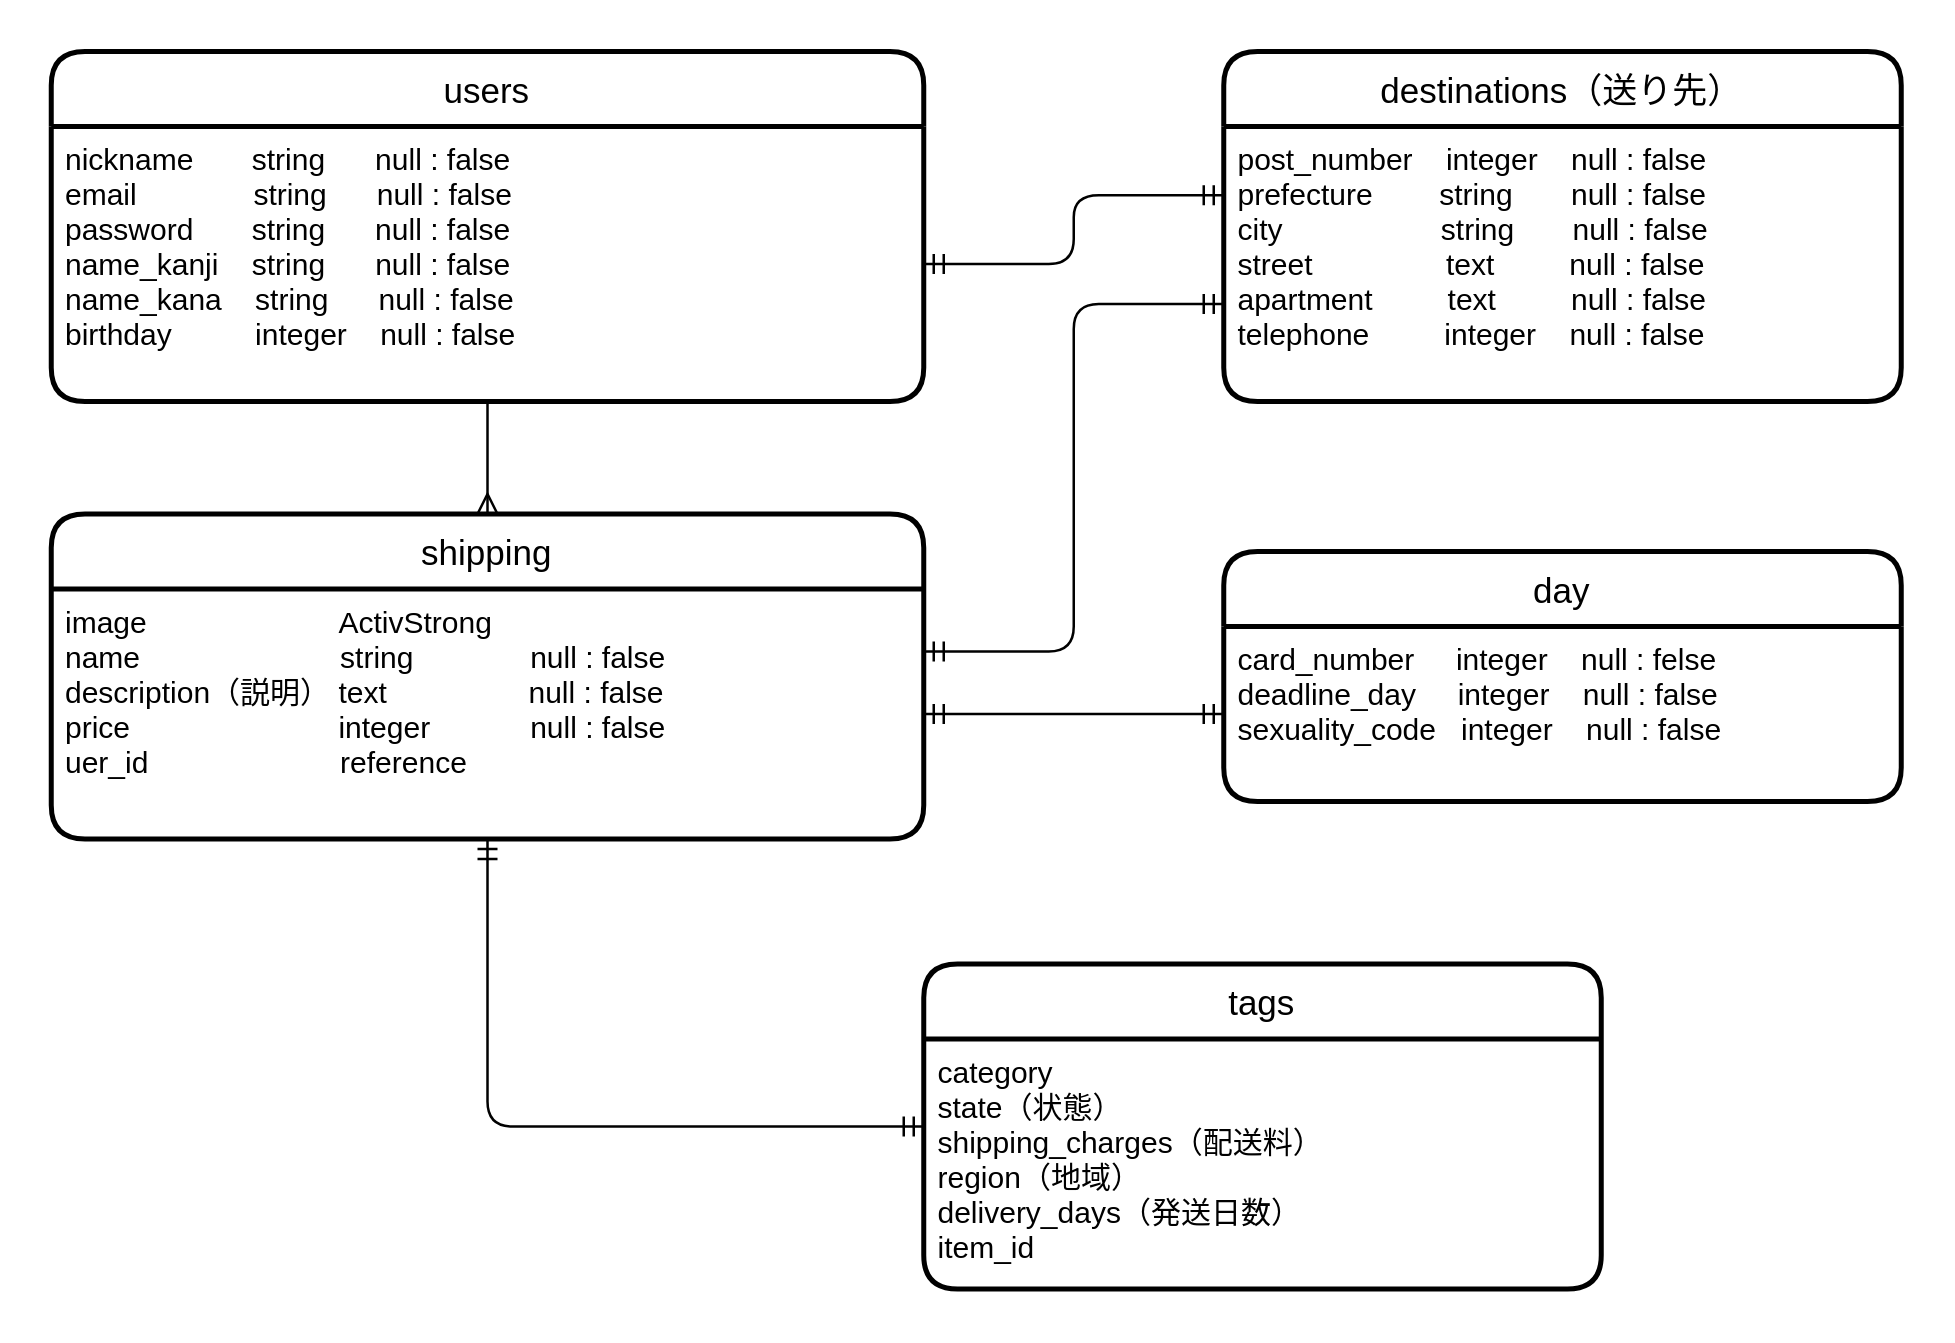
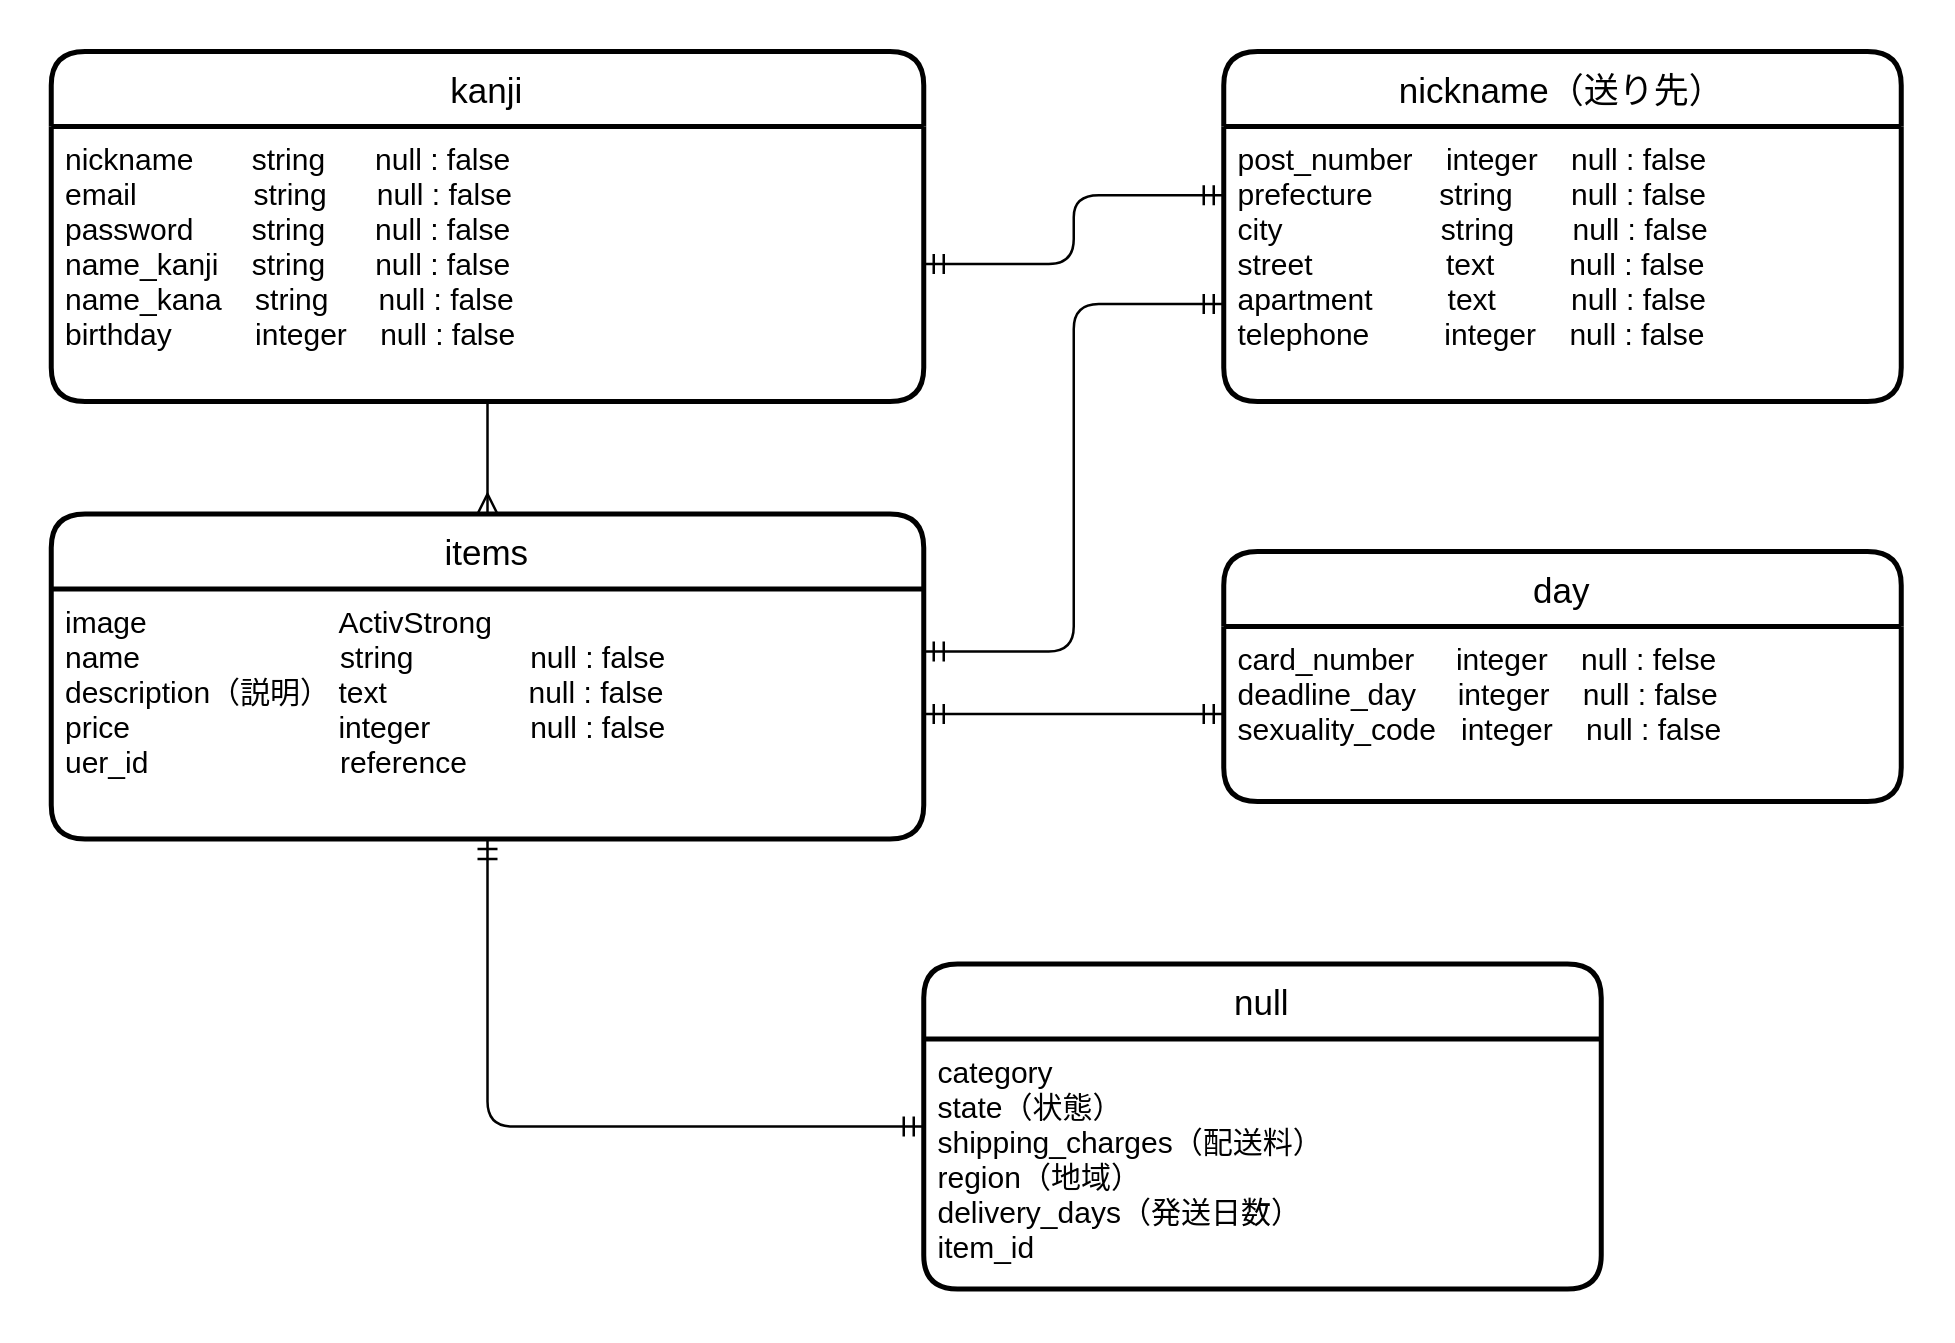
  <mxCell id="0" />
  <mxCell id="1" parent="0" />
  <mxCell id="2" value="" style="fontSize=12;html=1;endArrow=ERmany;exitX=0.5;exitY=1;exitDx=0;exitDy=0;entryX=0.5;entryY=0;entryDx=0;entryDy=0;" parent="1" source="7" target="8" edge="1"><mxGeometry width="100" height="100" relative="1" as="geometry"><mxPoint x="219" y="180" as="sourcePoint" /><mxPoint x="229" y="290" as="targetPoint" /></mxGeometry></mxCell>
  <mxCell id="3" value="" style="fontSize=12;html=1;endArrow=ERmandOne;startArrow=ERmandOne;edgeStyle=orthogonalEdgeStyle;entryX=0;entryY=0.645;entryDx=0;entryDy=0;entryPerimeter=0;exitX=1;exitY=0.25;exitDx=0;exitDy=0;" parent="1" source="9" target="11" edge="1"><mxGeometry width="100" height="100" relative="1" as="geometry"><mxPoint x="370" y="402" as="sourcePoint" /><mxPoint x="540" y="415" as="targetPoint" /></mxGeometry></mxCell>
  <mxCell id="4" value="" style="fontSize=12;html=1;endArrow=ERmandOne;startArrow=ERmandOne;exitX=1;exitY=0.5;exitDx=0;exitDy=0;entryX=0;entryY=0.25;entryDx=0;entryDy=0;edgeStyle=orthogonalEdgeStyle;" parent="1" source="7" target="11" edge="1"><mxGeometry width="100" height="100" relative="1" as="geometry"><mxPoint x="369" y="160" as="sourcePoint" /><mxPoint x="460" y="175" as="targetPoint" /></mxGeometry></mxCell>
  <mxCell id="5" value="" style="fontSize=12;html=1;endArrow=ERmandOne;startArrow=ERmandOne;entryX=1;entryY=0.5;entryDx=0;entryDy=0;exitX=0;exitY=0.5;exitDx=0;exitDy=0;" parent="1" source="13" target="9" edge="1"><mxGeometry width="100" height="100" relative="1" as="geometry"><mxPoint x="576" y="80" as="sourcePoint" /><mxPoint x="652.95" y="100.04" as="targetPoint" /></mxGeometry></mxCell>
- <mxCell id="6" value="users" style="swimlane;childLayout=stackLayout;horizontal=1;startSize=30;horizontalStack=0;rounded=1;fontSize=14;fontStyle=0;strokeWidth=2;resizeParent=0;resizeLast=1;shadow=0;dashed=0;align=center;" parent="1" vertex="1"><mxGeometry x="20" y="20" width="349" height="140" as="geometry" /></mxCell>
+ <mxCell id="6" value="kanji" style="swimlane;childLayout=stackLayout;horizontal=1;startSize=30;horizontalStack=0;rounded=1;fontSize=14;fontStyle=0;strokeWidth=2;resizeParent=0;resizeLast=1;shadow=0;dashed=0;align=center;" parent="1" vertex="1"><mxGeometry x="20" y="20" width="349" height="140" as="geometry" /></mxCell>
  <mxCell id="7" value="nickname       string      null : false&#10;email              string      null : false&#10;password       string      null : false&#10;name_kanji    string      null : false&#10;name_kana    string      null : false&#10;birthday          integer    null : false" style="align=left;strokeColor=none;fillColor=none;spacingLeft=4;fontSize=12;verticalAlign=top;resizable=0;rotatable=0;part=1;" parent="6" vertex="1"><mxGeometry y="30" width="349" height="110" as="geometry" /></mxCell>
- <mxCell id="8" value="shipping" style="swimlane;childLayout=stackLayout;horizontal=1;startSize=30;horizontalStack=0;rounded=1;fontSize=14;fontStyle=0;strokeWidth=2;resizeParent=0;resizeLast=1;shadow=0;dashed=0;align=center;" parent="1" vertex="1"><mxGeometry x="20" y="205" width="349" height="130" as="geometry" /></mxCell>
+ <mxCell id="8" value="items" style="swimlane;childLayout=stackLayout;horizontal=1;startSize=30;horizontalStack=0;rounded=1;fontSize=14;fontStyle=0;strokeWidth=2;resizeParent=0;resizeLast=1;shadow=0;dashed=0;align=center;" parent="1" vertex="1"><mxGeometry x="20" y="205" width="349" height="130" as="geometry" /></mxCell>
  <mxCell id="9" value="image                       ActivStrong&#10;name                        string              null : false&#10;description（説明） text                 null : false&#10;price                         integer            null : false&#10;uer_id                       reference&#10;" style="align=left;strokeColor=none;fillColor=none;spacingLeft=4;fontSize=12;verticalAlign=top;resizable=0;rotatable=0;part=1;" parent="8" vertex="1"><mxGeometry y="30" width="349" height="100" as="geometry" /></mxCell>
- <mxCell id="10" value="destinations（送り先）" style="swimlane;childLayout=stackLayout;horizontal=1;startSize=30;horizontalStack=0;rounded=1;fontSize=14;fontStyle=0;strokeWidth=2;resizeParent=0;resizeLast=1;shadow=0;dashed=0;align=center;" parent="1" vertex="1"><mxGeometry x="489" y="20" width="271" height="140" as="geometry" /></mxCell>
+ <mxCell id="10" value="nickname（送り先）" style="swimlane;childLayout=stackLayout;horizontal=1;startSize=30;horizontalStack=0;rounded=1;fontSize=14;fontStyle=0;strokeWidth=2;resizeParent=0;resizeLast=1;shadow=0;dashed=0;align=center;" parent="1" vertex="1"><mxGeometry x="489" y="20" width="271" height="140" as="geometry" /></mxCell>
  <mxCell id="11" value="post_number    integer    null : false&#10;prefecture        string       null : false&#10;city                   string       null : false&#10;street                text         null : false&#10;apartment         text         null : false&#10;telephone         integer    null : false" style="align=left;strokeColor=none;fillColor=none;spacingLeft=4;fontSize=12;verticalAlign=top;resizable=0;rotatable=0;part=1;" parent="10" vertex="1"><mxGeometry y="30" width="271" height="110" as="geometry" /></mxCell>
  <mxCell id="12" value="day" style="swimlane;childLayout=stackLayout;horizontal=1;startSize=30;horizontalStack=0;rounded=1;fontSize=14;fontStyle=0;strokeWidth=2;resizeParent=0;resizeLast=1;shadow=0;dashed=0;align=center;" parent="1" vertex="1"><mxGeometry x="489" y="220" width="271" height="100" as="geometry" /></mxCell>
  <mxCell id="13" value="card_number     integer    null : felse&#10;deadline_day     integer    null : false&#10;sexuality_code   integer    null : false" style="align=left;strokeColor=none;fillColor=none;spacingLeft=4;fontSize=12;verticalAlign=top;resizable=0;rotatable=0;part=1;" parent="12" vertex="1"><mxGeometry y="30" width="271" height="70" as="geometry" /></mxCell>
  <mxCell id="14" style="edgeStyle=none;rounded=0;orthogonalLoop=1;jettySize=auto;html=1;exitX=0.5;exitY=1;exitDx=0;exitDy=0;" parent="12" source="13" target="13" edge="1"><mxGeometry relative="1" as="geometry" /></mxCell>
- <mxCell id="15" value="tags" style="swimlane;childLayout=stackLayout;horizontal=1;startSize=30;horizontalStack=0;rounded=1;fontSize=14;fontStyle=0;strokeWidth=2;resizeParent=0;resizeLast=1;shadow=0;dashed=0;align=center;" parent="1" vertex="1"><mxGeometry x="369" y="385" width="271" height="130" as="geometry" /></mxCell>
+ <mxCell id="15" value="null" style="swimlane;childLayout=stackLayout;horizontal=1;startSize=30;horizontalStack=0;rounded=1;fontSize=14;fontStyle=0;strokeWidth=2;resizeParent=0;resizeLast=1;shadow=0;dashed=0;align=center;" parent="1" vertex="1"><mxGeometry x="369" y="385" width="271" height="130" as="geometry" /></mxCell>
  <mxCell id="16" value="category&#10;state（状態）&#10;shipping_charges（配送料）&#10;region（地域）&#10;delivery_days（発送日数）&#10;item_id" style="align=left;strokeColor=none;fillColor=none;spacingLeft=4;fontSize=12;verticalAlign=top;resizable=0;rotatable=0;part=1;" parent="15" vertex="1"><mxGeometry y="30" width="271" height="100" as="geometry" /></mxCell>
  <mxCell id="17" value="" style="fontSize=12;html=1;endArrow=ERmandOne;startArrow=ERmandOne;entryX=0;entryY=0.5;entryDx=0;entryDy=0;exitX=0.5;exitY=1;exitDx=0;exitDy=0;edgeStyle=orthogonalEdgeStyle;" edge="1" parent="1" source="9" target="15"><mxGeometry width="100" height="100" relative="1" as="geometry"><mxPoint x="180" y="520" as="sourcePoint" /><mxPoint x="340" y="440" as="targetPoint" /></mxGeometry></mxCell>
